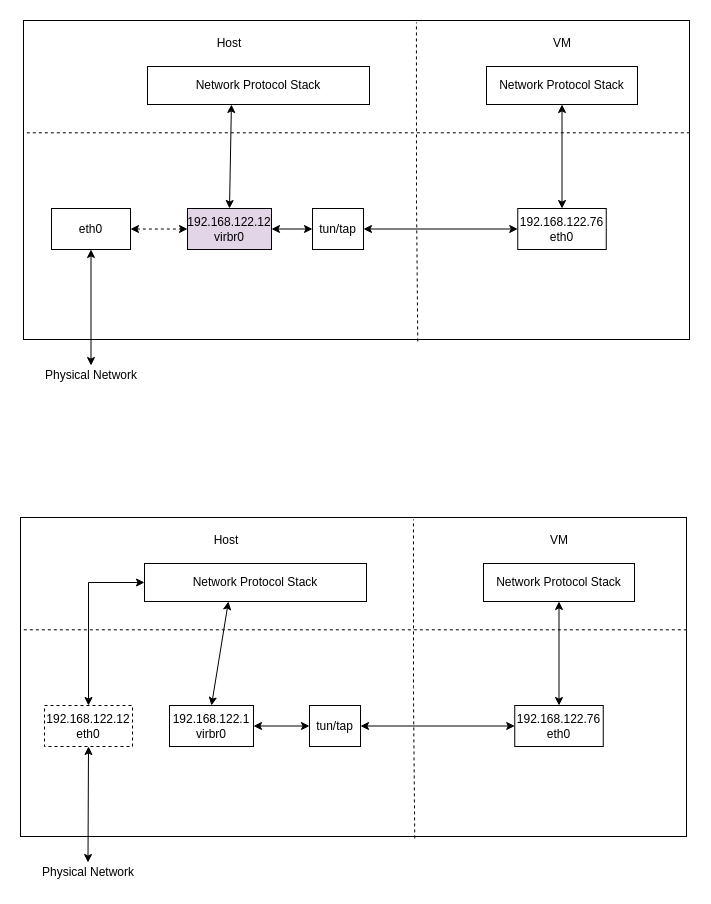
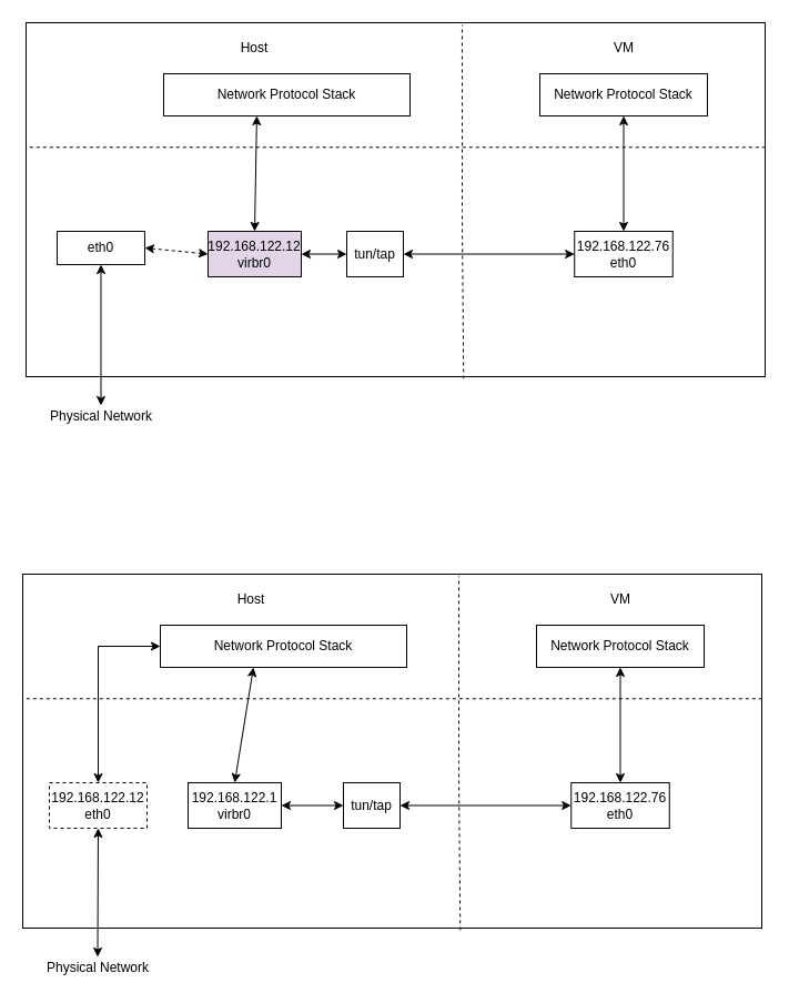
  <mxCell id="0" />
  <mxCell id="1" parent="0" />
  <mxCell id="2" value="" style="rounded=0;whiteSpace=wrap;html=1;" vertex="1" parent="1"><mxGeometry x="23" y="20" width="666" height="319" as="geometry" /></mxCell>
  <mxCell id="3" value="Network Protocol Stack" style="rounded=0;whiteSpace=wrap;html=1;" vertex="1" parent="1"><mxGeometry x="147" y="66" width="222" height="38" as="geometry" /></mxCell>
  <mxCell id="4" value="" style="endArrow=none;dashed=1;html=1;entryX=1;entryY=0.352;entryDx=0;entryDy=0;exitX=0.005;exitY=0.352;exitDx=0;exitDy=0;exitPerimeter=0;entryPerimeter=0;" edge="1" parent="1" source="2" target="2"><mxGeometry width="50" height="50" relative="1" as="geometry"><mxPoint x="89" y="394" as="sourcePoint" /><mxPoint x="139" y="344" as="targetPoint" /></mxGeometry></mxCell>
  <mxCell id="5" value="192.168.122.12&lt;br&gt;virbr0" style="rounded=0;whiteSpace=wrap;html=1;fillColor=#e1d5e7;" vertex="1" parent="1"><mxGeometry x="187" y="208" width="84" height="41" as="geometry" /></mxCell>
  <mxCell id="6" value="tun/tap" style="rounded=0;whiteSpace=wrap;html=1;" vertex="1" parent="1"><mxGeometry x="312" y="208" width="51" height="41" as="geometry" /></mxCell>
  <mxCell id="7" value="Network Protocol Stack" style="rounded=0;whiteSpace=wrap;html=1;" vertex="1" parent="1"><mxGeometry x="486" y="66" width="151" height="38" as="geometry" /></mxCell>
  <mxCell id="8" value="Host" style="text;html=1;strokeColor=none;fillColor=none;align=center;verticalAlign=middle;whiteSpace=wrap;rounded=0;" vertex="1" parent="1"><mxGeometry x="209" y="33" width="40" height="20" as="geometry" /></mxCell>
  <mxCell id="9" value="VM" style="text;html=1;strokeColor=none;fillColor=none;align=center;verticalAlign=middle;whiteSpace=wrap;rounded=0;" vertex="1" parent="1"><mxGeometry x="541.5" y="33" width="40" height="20" as="geometry" /></mxCell>
  <mxCell id="10" value="192.168.122.76&lt;br&gt;eth0" style="rounded=0;whiteSpace=wrap;html=1;" vertex="1" parent="1"><mxGeometry x="517.25" y="208" width="88.5" height="41" as="geometry" /></mxCell>
  <mxCell id="11" value="" style="endArrow=none;dashed=1;html=1;entryX=0.59;entryY=0.006;entryDx=0;entryDy=0;entryPerimeter=0;exitX=0.592;exitY=1.006;exitDx=0;exitDy=0;exitPerimeter=0;" edge="1" parent="1" source="2" target="2"><mxGeometry width="50" height="50" relative="1" as="geometry"><mxPoint x="89" y="410" as="sourcePoint" /><mxPoint x="139" y="360" as="targetPoint" /><Array as="points"><mxPoint x="416" y="199" /></Array></mxGeometry></mxCell>
  <mxCell id="12" value="" style="endArrow=classic;startArrow=classic;html=1;entryX=0.5;entryY=1;entryDx=0;entryDy=0;exitX=0.5;exitY=0;exitDx=0;exitDy=0;" edge="1" parent="1" source="10" target="7"><mxGeometry width="50" height="50" relative="1" as="geometry"><mxPoint x="89" y="412" as="sourcePoint" /><mxPoint x="139" y="362" as="targetPoint" /></mxGeometry></mxCell>
  <mxCell id="13" value="" style="endArrow=classic;startArrow=classic;html=1;entryX=0;entryY=0.5;entryDx=0;entryDy=0;exitX=1;exitY=0.5;exitDx=0;exitDy=0;" edge="1" parent="1" source="6" target="10"><mxGeometry width="50" height="50" relative="1" as="geometry"><mxPoint x="89" y="412" as="sourcePoint" /><mxPoint x="139" y="362" as="targetPoint" /></mxGeometry></mxCell>
  <mxCell id="14" value="" style="endArrow=classic;startArrow=classic;html=1;entryX=0;entryY=0.5;entryDx=0;entryDy=0;exitX=1;exitY=0.5;exitDx=0;exitDy=0;" edge="1" parent="1" source="5" target="6"><mxGeometry width="50" height="50" relative="1" as="geometry"><mxPoint x="89" y="412" as="sourcePoint" /><mxPoint x="139" y="362" as="targetPoint" /></mxGeometry></mxCell>
- <mxCell id="15" value="eth0" style="rounded=0;whiteSpace=wrap;html=1;" vertex="1" parent="1"><mxGeometry x="51" y="208" width="79" height="41" as="geometry" /></mxCell>
+ <mxCell id="15" value="eth0" style="rounded=0;whiteSpace=wrap;html=1;" vertex="1" parent="1"><mxGeometry x="51" y="208" width="79" height="30" as="geometry" /></mxCell>
  <mxCell id="16" value="" style="endArrow=classic;startArrow=classic;html=1;exitX=0.5;exitY=0;exitDx=0;exitDy=0;entryX=0.378;entryY=1;entryDx=0;entryDy=0;entryPerimeter=0;" edge="1" parent="1" source="5" target="3"><mxGeometry width="50" height="50" relative="1" as="geometry"><mxPoint x="55" y="412" as="sourcePoint" /><mxPoint x="233" y="105" as="targetPoint" /></mxGeometry></mxCell>
  <mxCell id="17" value="Physical Network" style="text;html=1;strokeColor=none;fillColor=none;align=center;verticalAlign=middle;whiteSpace=wrap;rounded=0;" vertex="1" parent="1"><mxGeometry x="42.75" y="365" width="95.5" height="20" as="geometry" /></mxCell>
  <mxCell id="18" value="" style="endArrow=classic;startArrow=classic;html=1;exitX=0.5;exitY=0;exitDx=0;exitDy=0;entryX=0.5;entryY=1;entryDx=0;entryDy=0;" edge="1" parent="1" source="17" target="15"><mxGeometry width="50" height="50" relative="1" as="geometry"><mxPoint x="72.75" y="299" as="sourcePoint" /><mxPoint x="123" y="249" as="targetPoint" /></mxGeometry></mxCell>
  <mxCell id="19" value="" style="endArrow=classic;startArrow=classic;html=1;entryX=0;entryY=0.5;entryDx=0;entryDy=0;exitX=1;exitY=0.5;exitDx=0;exitDy=0;dashed=1;" edge="1" parent="1" source="15" target="5"><mxGeometry width="50" height="50" relative="1" as="geometry"><mxPoint x="23" y="456" as="sourcePoint" /><mxPoint x="73" y="406" as="targetPoint" /></mxGeometry></mxCell>
  <mxCell id="20" value="" style="rounded=0;whiteSpace=wrap;html=1;" vertex="1" parent="1"><mxGeometry x="20" y="517" width="666" height="319" as="geometry" /></mxCell>
  <mxCell id="21" value="Network Protocol Stack" style="rounded=0;whiteSpace=wrap;html=1;" vertex="1" parent="1"><mxGeometry x="144" y="563" width="222" height="38" as="geometry" /></mxCell>
  <mxCell id="22" value="" style="endArrow=none;dashed=1;html=1;entryX=1;entryY=0.352;entryDx=0;entryDy=0;exitX=0.005;exitY=0.352;exitDx=0;exitDy=0;exitPerimeter=0;entryPerimeter=0;" edge="1" parent="1" source="20" target="20"><mxGeometry width="50" height="50" relative="1" as="geometry"><mxPoint x="86" y="891" as="sourcePoint" /><mxPoint x="136" y="841" as="targetPoint" /></mxGeometry></mxCell>
  <mxCell id="23" value="192.168.122.1&lt;br&gt;virbr0" style="rounded=0;whiteSpace=wrap;html=1;" vertex="1" parent="1"><mxGeometry x="169" y="705" width="84" height="41" as="geometry" /></mxCell>
  <mxCell id="24" value="tun/tap" style="rounded=0;whiteSpace=wrap;html=1;" vertex="1" parent="1"><mxGeometry x="309" y="705" width="51" height="41" as="geometry" /></mxCell>
  <mxCell id="25" value="Network Protocol Stack" style="rounded=0;whiteSpace=wrap;html=1;" vertex="1" parent="1"><mxGeometry x="483" y="563" width="151" height="38" as="geometry" /></mxCell>
  <mxCell id="26" value="Host" style="text;html=1;strokeColor=none;fillColor=none;align=center;verticalAlign=middle;whiteSpace=wrap;rounded=0;" vertex="1" parent="1"><mxGeometry x="206" y="530" width="40" height="20" as="geometry" /></mxCell>
  <mxCell id="27" value="VM" style="text;html=1;strokeColor=none;fillColor=none;align=center;verticalAlign=middle;whiteSpace=wrap;rounded=0;" vertex="1" parent="1"><mxGeometry x="538.5" y="530" width="40" height="20" as="geometry" /></mxCell>
  <mxCell id="28" value="192.168.122.76&lt;br&gt;eth0" style="rounded=0;whiteSpace=wrap;html=1;" vertex="1" parent="1"><mxGeometry x="514.25" y="705" width="88.5" height="41" as="geometry" /></mxCell>
  <mxCell id="29" value="" style="endArrow=none;dashed=1;html=1;entryX=0.59;entryY=0.006;entryDx=0;entryDy=0;entryPerimeter=0;exitX=0.592;exitY=1.006;exitDx=0;exitDy=0;exitPerimeter=0;" edge="1" parent="1" source="20" target="20"><mxGeometry width="50" height="50" relative="1" as="geometry"><mxPoint x="86" y="907" as="sourcePoint" /><mxPoint x="136" y="857" as="targetPoint" /><Array as="points"><mxPoint x="413" y="696" /></Array></mxGeometry></mxCell>
  <mxCell id="30" value="" style="endArrow=classic;startArrow=classic;html=1;entryX=0.5;entryY=1;entryDx=0;entryDy=0;exitX=0.5;exitY=0;exitDx=0;exitDy=0;" edge="1" parent="1" source="28" target="25"><mxGeometry width="50" height="50" relative="1" as="geometry"><mxPoint x="86" y="909" as="sourcePoint" /><mxPoint x="136" y="859" as="targetPoint" /></mxGeometry></mxCell>
  <mxCell id="31" value="" style="endArrow=classic;startArrow=classic;html=1;entryX=0;entryY=0.5;entryDx=0;entryDy=0;exitX=1;exitY=0.5;exitDx=0;exitDy=0;" edge="1" parent="1" source="24" target="28"><mxGeometry width="50" height="50" relative="1" as="geometry"><mxPoint x="86" y="909" as="sourcePoint" /><mxPoint x="136" y="859" as="targetPoint" /></mxGeometry></mxCell>
  <mxCell id="32" value="" style="endArrow=classic;startArrow=classic;html=1;entryX=0;entryY=0.5;entryDx=0;entryDy=0;exitX=1;exitY=0.5;exitDx=0;exitDy=0;" edge="1" parent="1" source="23" target="24"><mxGeometry width="50" height="50" relative="1" as="geometry"><mxPoint x="86" y="909" as="sourcePoint" /><mxPoint x="136" y="859" as="targetPoint" /></mxGeometry></mxCell>
  <mxCell id="33" value="192.168.122.12&lt;br&gt;eth0" style="rounded=0;whiteSpace=wrap;html=1;dashed=1;" vertex="1" parent="1"><mxGeometry x="44" y="705" width="88" height="41" as="geometry" /></mxCell>
  <mxCell id="34" value="" style="endArrow=classic;startArrow=classic;html=1;exitX=0.5;exitY=0;exitDx=0;exitDy=0;entryX=0.378;entryY=1;entryDx=0;entryDy=0;entryPerimeter=0;" edge="1" parent="1" source="23" target="21"><mxGeometry width="50" height="50" relative="1" as="geometry"><mxPoint x="52" y="909" as="sourcePoint" /><mxPoint x="230" y="602" as="targetPoint" /></mxGeometry></mxCell>
  <mxCell id="35" value="Physical Network" style="text;html=1;strokeColor=none;fillColor=none;align=center;verticalAlign=middle;whiteSpace=wrap;rounded=0;" vertex="1" parent="1"><mxGeometry x="39.75" y="862" width="95.5" height="20" as="geometry" /></mxCell>
  <mxCell id="36" value="" style="endArrow=classic;startArrow=classic;html=1;exitX=0.5;exitY=0;exitDx=0;exitDy=0;entryX=0.5;entryY=1;entryDx=0;entryDy=0;" edge="1" parent="1" source="35" target="33"><mxGeometry width="50" height="50" relative="1" as="geometry"><mxPoint x="69.75" y="796" as="sourcePoint" /><mxPoint x="120" y="746" as="targetPoint" /></mxGeometry></mxCell>
  <mxCell id="37" value="" style="endArrow=classic;startArrow=classic;html=1;entryX=0;entryY=0.5;entryDx=0;entryDy=0;exitX=0.5;exitY=0;exitDx=0;exitDy=0;edgeStyle=orthogonalEdgeStyle;strokeColor=#000000;rounded=0;" edge="1" parent="1" source="33" target="21"><mxGeometry width="50" height="50" relative="1" as="geometry"><mxPoint x="20" y="953" as="sourcePoint" /><mxPoint x="70" y="903" as="targetPoint" /></mxGeometry></mxCell>
